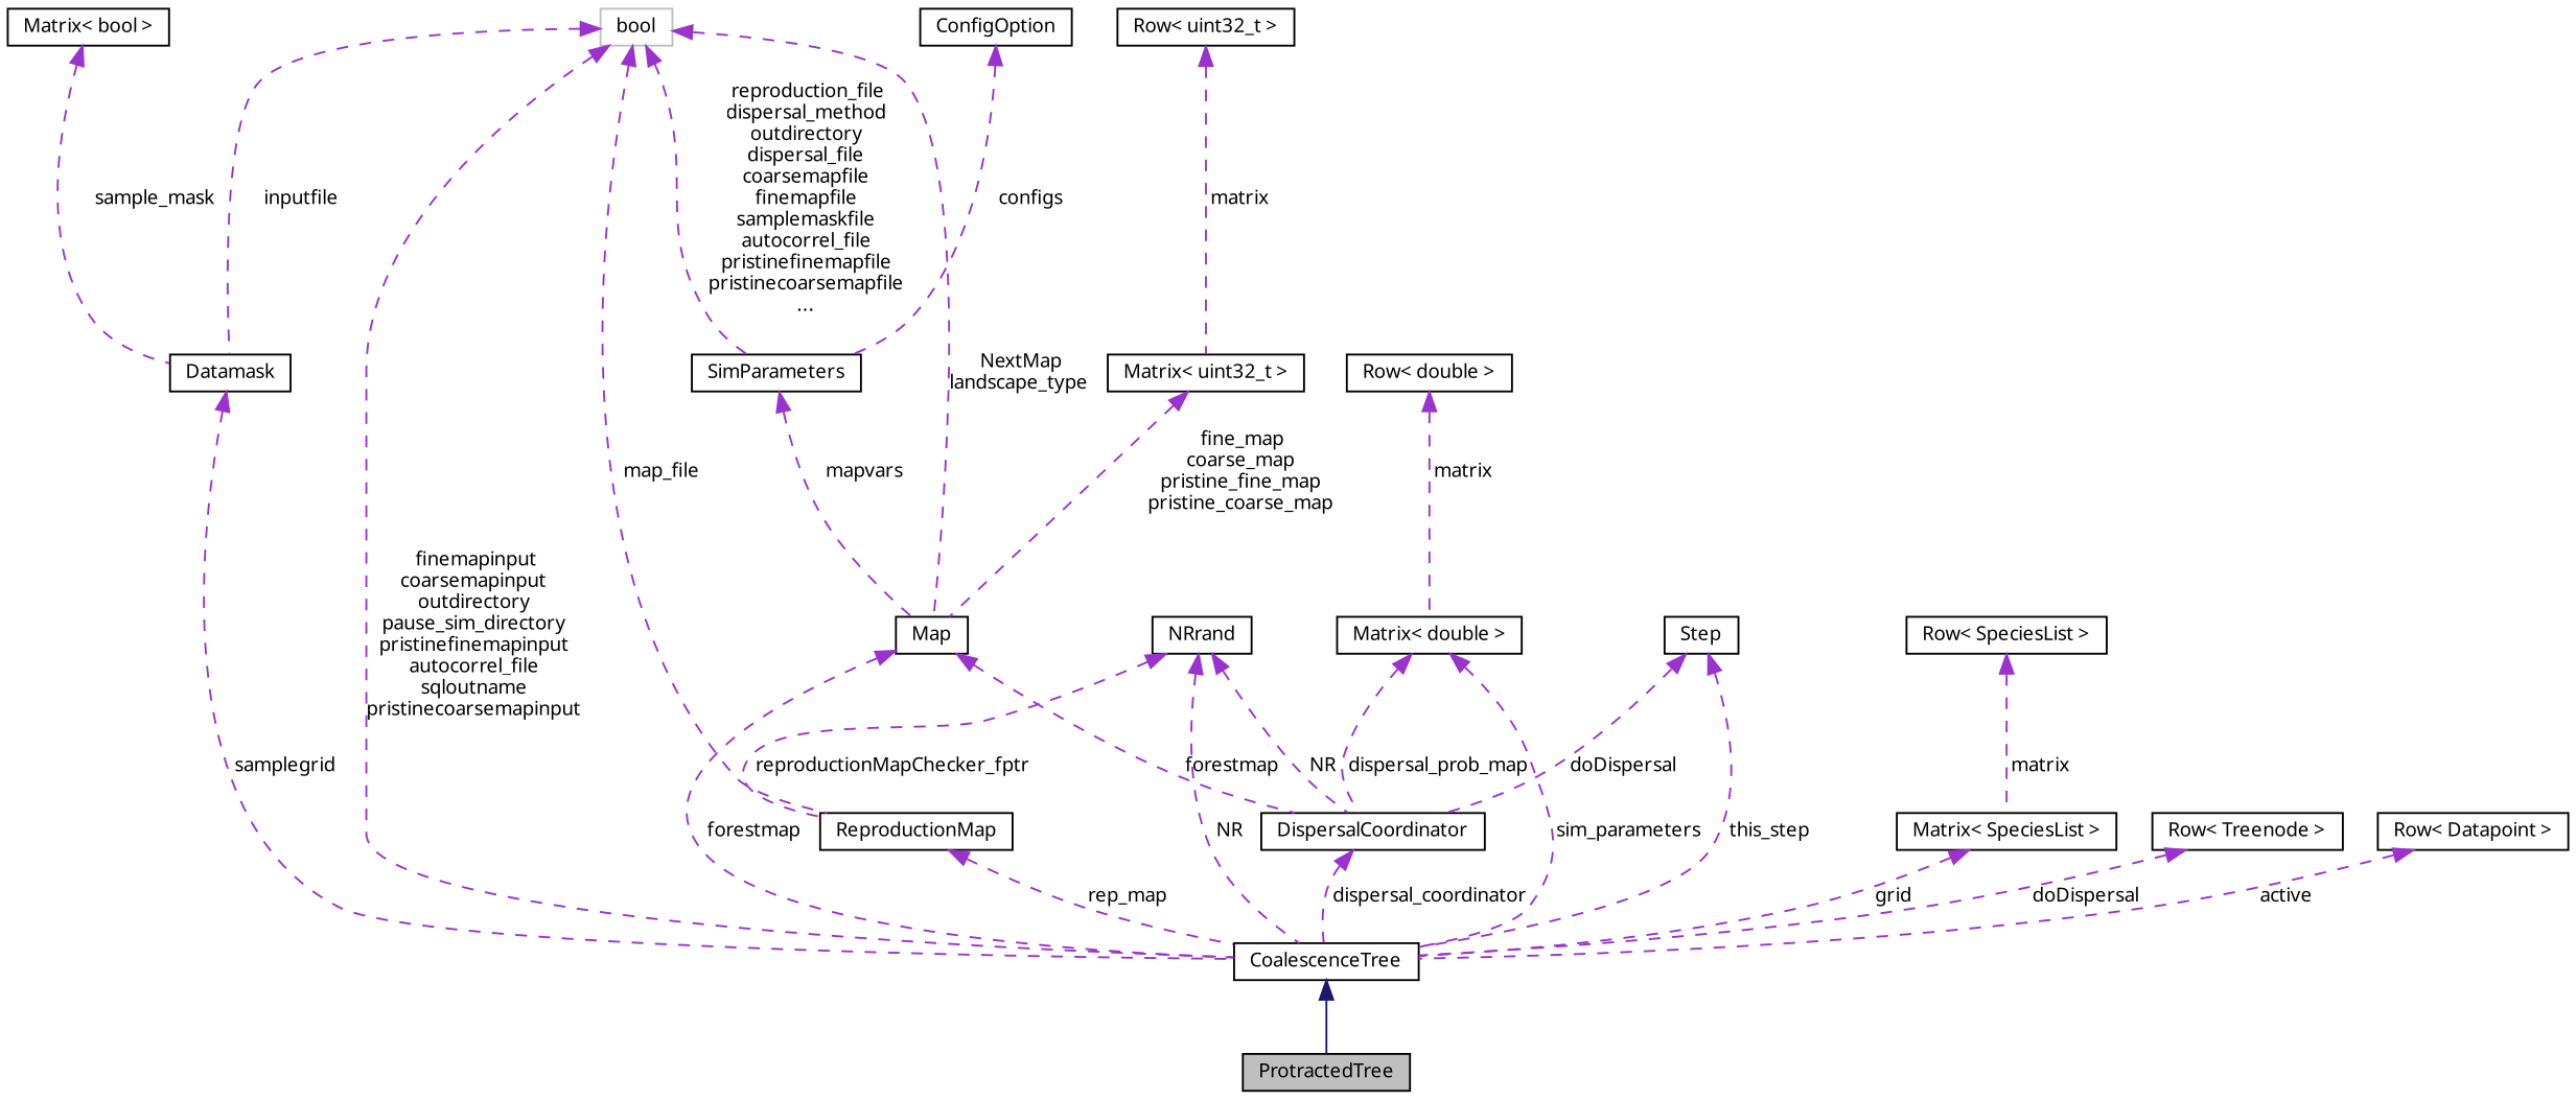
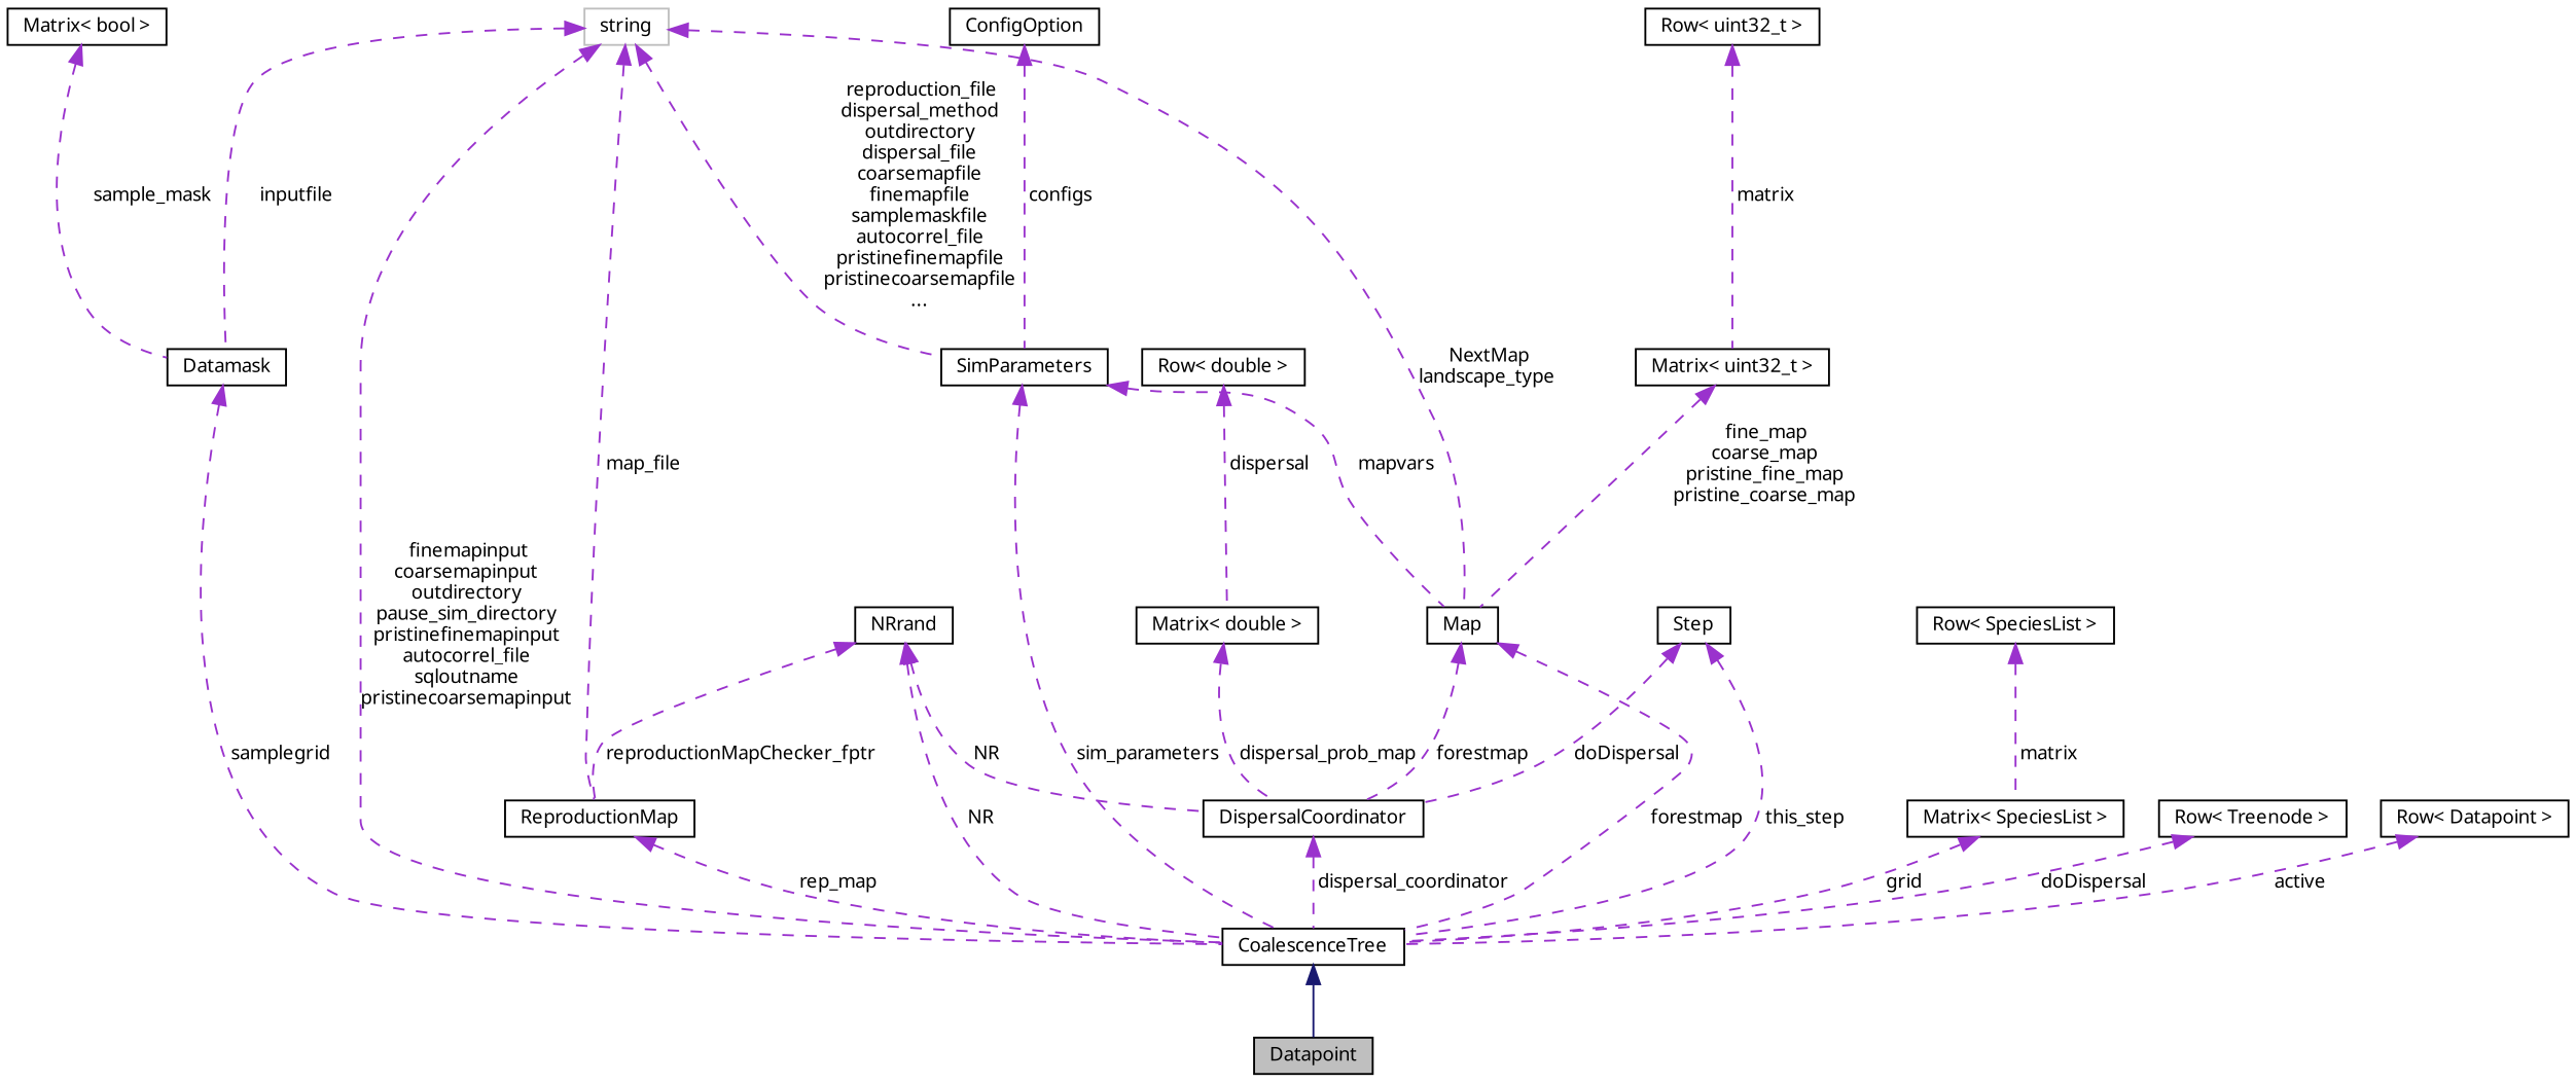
  digraph {
    fontname="Noto Sans"
    rankdir=TB
    node [color=black fillcolor=white fontname="Noto Sans" fontsize=10 shape=record style=filled]
    edge [color=darkorchid3 dir=back fontname="Noto Sans" fontsize=10 labelfontname=Helvetica labelfontsize=10 style=dashed]
-   n1 [fillcolor=grey75 fontcolor=black height=0.2 label=ProtractedTree width=0.4]
+   n1 [fillcolor=grey75 fontcolor=black height=0.2 label=Datapoint width=0.4]
    n2 [height=0.2 label=CoalescenceTree width=0.4]
    n3 [height=0.2 label=Datamask width=0.4]
    n4 [height=0.2 label="Matrix\< bool \>" width=0.4]
-   n5 [color=grey75 height=0.2 label=bool width=0.4]
+   n5 [color=grey75 height=0.2 label=string width=0.4]
    n6 [height=0.2 label=Map width=0.4]
    n7 [height=0.2 label=SimParameters width=0.4]
    n8 [height=0.2 label=ReproductionMap width=0.4]
    n9 [height=0.2 label=DispersalCoordinator width=0.4]
    n10 [height=0.2 label="Matrix\< SpeciesList \>" width=0.4]
    n11 [height=0.2 label="Row\< SpeciesList \>" width=0.4]
    n12 [height=0.2 label="Matrix\< uint32_t \>" width=0.4]
    n13 [height=0.2 label="Row\< uint32_t \>" width=0.4]
    n14 [height=0.2 label=ConfigOption width=0.4]
    n15 [height=0.2 label="Matrix\< double \>" width=0.4]
    n16 [height=0.2 label="Row\< double \>" width=0.4]
    n17 [height=0.2 label=Step width=0.4]
    n18 [height=0.2 label=NRrand width=0.4]
    n19 [height=0.2 label="Row\< Treenode \>" width=0.4]
    n20 [height=0.2 label="Row\< Datapoint \>" width=0.4]
    n2 -> n1 [color=midnightblue style=solid]
    n3 -> n2 [label=" samplegrid"]
    n4 -> n3 [label=" sample_mask"]
    n5 -> n2 [label=" finemapinput\ncoarsemapinput\noutdirectory\npause_sim_directory\npristinefinemapinput\nautocorrel_file\nsqloutname\npristinecoarsemapinput"]
    n5 -> n3 [label=" inputfile"]
    n5 -> n6 [label=" NextMap\nlandscape_type"]
    n5 -> n7 [label=" reproduction_file\ndispersal_method\noutdirectory\ndispersal_file\ncoarsemapfile\nfinemapfile\nsamplemaskfile\nautocorrel_file\npristinefinemapfile\npristinecoarsemapfile\n..."]
    n5 -> n8 [label=" map_file"]
    n6 -> n2 [label=" forestmap"]
    n6 -> n9 [label=" forestmap"]
-   n15 -> n2 [label=" sim_parameters"]
+   n7 -> n2 [label=" sim_parameters"]
    n7 -> n6 [label=" mapvars"]
    n8 -> n2 [label=" rep_map"]
    n9 -> n2 [label=" dispersal_coordinator"]
    n10 -> n2 [label=" grid"]
    n11 -> n10 [label=" matrix"]
    n12 -> n6 [label=" fine_map\ncoarse_map\npristine_fine_map\npristine_coarse_map"]
    n13 -> n12 [label=" matrix"]
    n14 -> n7 [label=" configs"]
    n15 -> n9 [label=" dispersal_prob_map"]
-   n16 -> n15 [label=" matrix"]
+   n16 -> n15 [label=" dispersal"]
    n17 -> n2 [label=" this_step"]
    n17 -> n9 [label=" doDispersal"]
    n18 -> n2 [label=" NR"]
    n18 -> n8 [label=" reproductionMapChecker_fptr"]
    n18 -> n9 [label=" NR"]
    n19 -> n2 [label=" doDispersal"]
    n20 -> n2 [label=" active"]
  }
